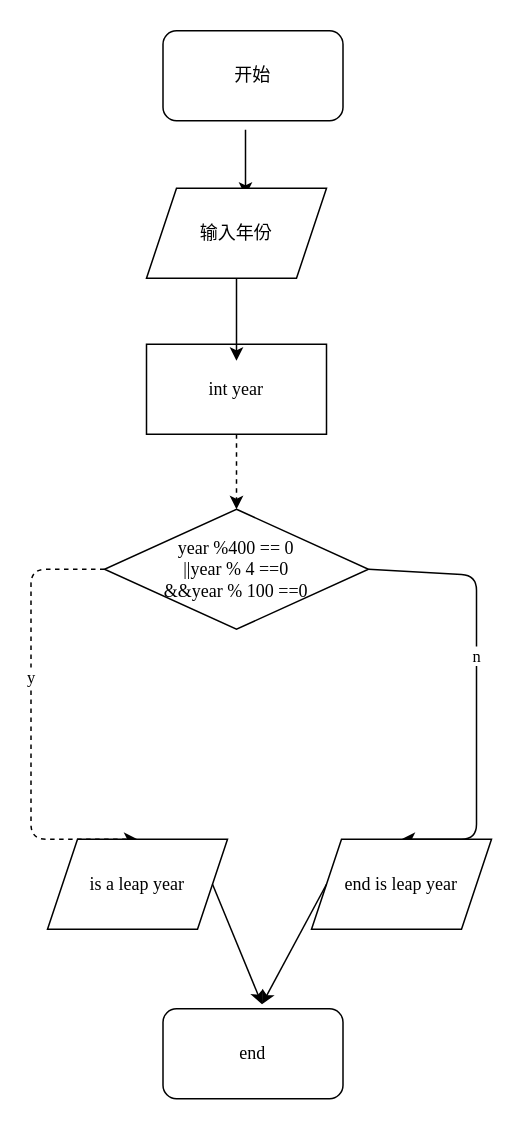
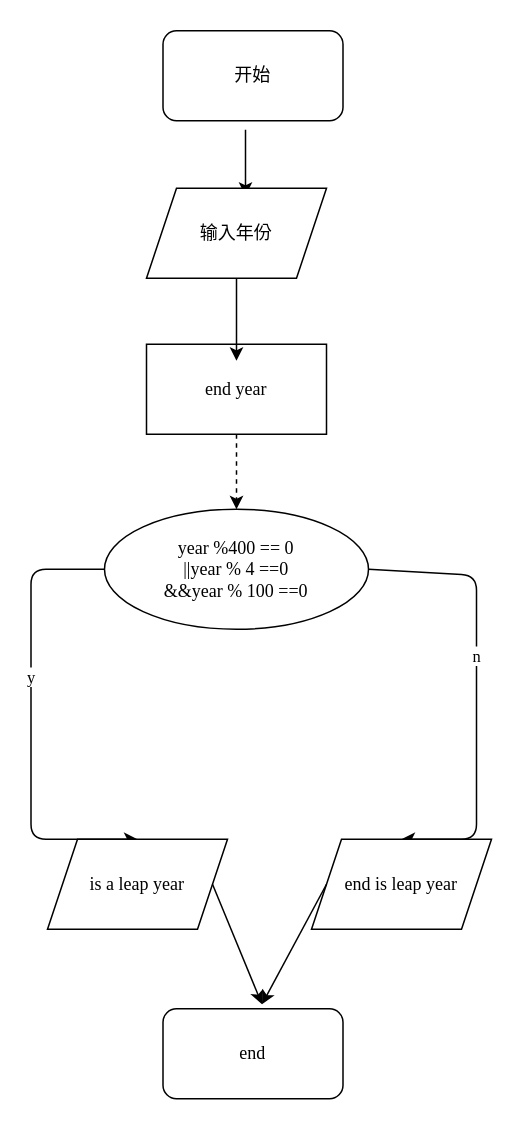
  <mxCell id="0" />
  <mxCell id="1" parent="0" />
  <mxCell id="2" value="开始" style="rounded=1;whiteSpace=wrap;html=1;fontFamily=Garamond;" vertex="1" parent="1"><mxGeometry x="108" y="20" width="120" height="60" as="geometry" /></mxCell>
  <mxCell id="3" value="" style="endArrow=classic;html=1;fontFamily=Garamond;" edge="1" parent="1"><mxGeometry width="50" height="50" relative="1" as="geometry"><mxPoint x="163" y="86" as="sourcePoint" /><mxPoint x="163" y="130" as="targetPoint" /><Array as="points"><mxPoint x="163" y="86" /></Array></mxGeometry></mxCell>
- <mxCell id="4" value="&amp;nbsp;int year&amp;nbsp;" style="rounded=0;whiteSpace=wrap;html=1;fontFamily=Garamond;" vertex="1" parent="1"><mxGeometry x="97" y="229" width="120" height="60" as="geometry" /></mxCell>
+ <mxCell id="4" value="&amp;nbsp;end year&amp;nbsp;" style="rounded=0;whiteSpace=wrap;html=1;fontFamily=Garamond;" vertex="1" parent="1"><mxGeometry x="97" y="229" width="120" height="60" as="geometry" /></mxCell>
  <mxCell id="5" value="" style="endArrow=classic;html=1;fontFamily=Garamond;exitX=0.5;exitY=1;exitDx=0;exitDy=0;entryX=0.5;entryY=0;entryDx=0;entryDy=0;dashed=1;" edge="1" parent="1" source="4" target="6"><mxGeometry width="50" height="50" relative="1" as="geometry"><mxPoint x="152" y="257" as="sourcePoint" /><mxPoint x="168" y="262" as="targetPoint" /></mxGeometry></mxCell>
- <mxCell id="6" value="year %400 == 0&lt;br&gt;||year % 4 ==0&lt;br&gt;&amp;amp;&amp;amp;year % 100 ==0" style="rhombus;whiteSpace=wrap;html=1;fontFamily=Garamond;" vertex="1" parent="1"><mxGeometry x="69" y="339" width="176" height="80" as="geometry" /></mxCell>
+ <mxCell id="6" value="year %400 == 0&lt;br&gt;||year % 4 ==0&lt;br&gt;&amp;amp;&amp;amp;year % 100 ==0" style="ellipse;whiteSpace=wrap;html=1;fontFamily=Garamond;" vertex="1" parent="1"><mxGeometry x="69" y="339" width="176" height="80" as="geometry" /></mxCell>
  <mxCell id="7" value="输入年份" style="shape=parallelogram;perimeter=parallelogramPerimeter;whiteSpace=wrap;html=1;fixedSize=1;fontFamily=Garamond;" vertex="1" parent="1"><mxGeometry x="97" y="125" width="120" height="60" as="geometry" /></mxCell>
  <mxCell id="8" value="" style="endArrow=classic;html=1;fontFamily=Garamond;exitX=0.5;exitY=1;exitDx=0;exitDy=0;" edge="1" parent="1" source="7"><mxGeometry width="50" height="50" relative="1" as="geometry"><mxPoint x="130" y="235" as="sourcePoint" /><mxPoint x="157" y="240" as="targetPoint" /></mxGeometry></mxCell>
- <mxCell id="9" value="y" style="endArrow=classic;html=1;fontFamily=Garamond;exitX=0;exitY=0.5;exitDx=0;exitDy=0;entryX=0.5;entryY=0;entryDx=0;entryDy=0;dashed=1;" edge="1" parent="1" source="6" target="11"><mxGeometry x="-0.194" width="50" height="50" relative="1" as="geometry"><mxPoint x="20" y="383" as="sourcePoint" /><mxPoint x="163" y="559" as="targetPoint" /><Array as="points"><mxPoint x="20" y="379" /><mxPoint x="20" y="427" /><mxPoint x="20" y="559" /></Array><mxPoint as="offset" /></mxGeometry></mxCell>
+ <mxCell id="9" value="y" style="endArrow=classic;html=1;fontFamily=Garamond;exitX=0;exitY=0.5;exitDx=0;exitDy=0;entryX=0.5;entryY=0;entryDx=0;entryDy=0;" edge="1" parent="1" source="6" target="11"><mxGeometry x="-0.194" width="50" height="50" relative="1" as="geometry"><mxPoint x="20" y="383" as="sourcePoint" /><mxPoint x="163" y="559" as="targetPoint" /><Array as="points"><mxPoint x="20" y="379" /><mxPoint x="20" y="427" /><mxPoint x="20" y="559" /></Array><mxPoint as="offset" /></mxGeometry></mxCell>
  <mxCell id="10" value="n" style="endArrow=classic;html=1;fontFamily=Garamond;exitX=1;exitY=0.5;exitDx=0;exitDy=0;entryX=0.5;entryY=0;entryDx=0;entryDy=0;" edge="1" parent="1" source="6" target="12"><mxGeometry x="-0.158" width="50" height="50" relative="1" as="geometry"><mxPoint x="273" y="433" as="sourcePoint" /><mxPoint x="185" y="559" as="targetPoint" /><Array as="points"><mxPoint x="317" y="383" /><mxPoint x="317" y="559" /></Array><mxPoint as="offset" /></mxGeometry></mxCell>
  <mxCell id="11" value="is a leap year" style="shape=parallelogram;perimeter=parallelogramPerimeter;whiteSpace=wrap;html=1;fixedSize=1;fontFamily=Garamond;" vertex="1" parent="1"><mxGeometry x="31" y="559" width="120" height="60" as="geometry" /></mxCell>
  <mxCell id="12" value="end is leap year" style="shape=parallelogram;perimeter=parallelogramPerimeter;whiteSpace=wrap;html=1;fixedSize=1;fontFamily=Garamond;" vertex="1" parent="1"><mxGeometry x="207" y="559" width="120" height="60" as="geometry" /></mxCell>
  <mxCell id="13" value="" style="endArrow=classic;html=1;fontFamily=Garamond;exitX=1;exitY=0.5;exitDx=0;exitDy=0;" edge="1" parent="1" source="11"><mxGeometry width="50" height="50" relative="1" as="geometry"><mxPoint x="152" y="609" as="sourcePoint" /><mxPoint x="174" y="669" as="targetPoint" /></mxGeometry></mxCell>
  <mxCell id="14" value="" style="endArrow=classic;html=1;fontFamily=Garamond;exitX=0;exitY=0.5;exitDx=0;exitDy=0;" edge="1" parent="1" source="12"><mxGeometry width="50" height="50" relative="1" as="geometry"><mxPoint x="218" y="631" as="sourcePoint" /><mxPoint x="174" y="669" as="targetPoint" /></mxGeometry></mxCell>
  <mxCell id="15" value="end" style="rounded=1;whiteSpace=wrap;html=1;fontFamily=Garamond;" vertex="1" parent="1"><mxGeometry x="108" y="672" width="120" height="60" as="geometry" /></mxCell>
